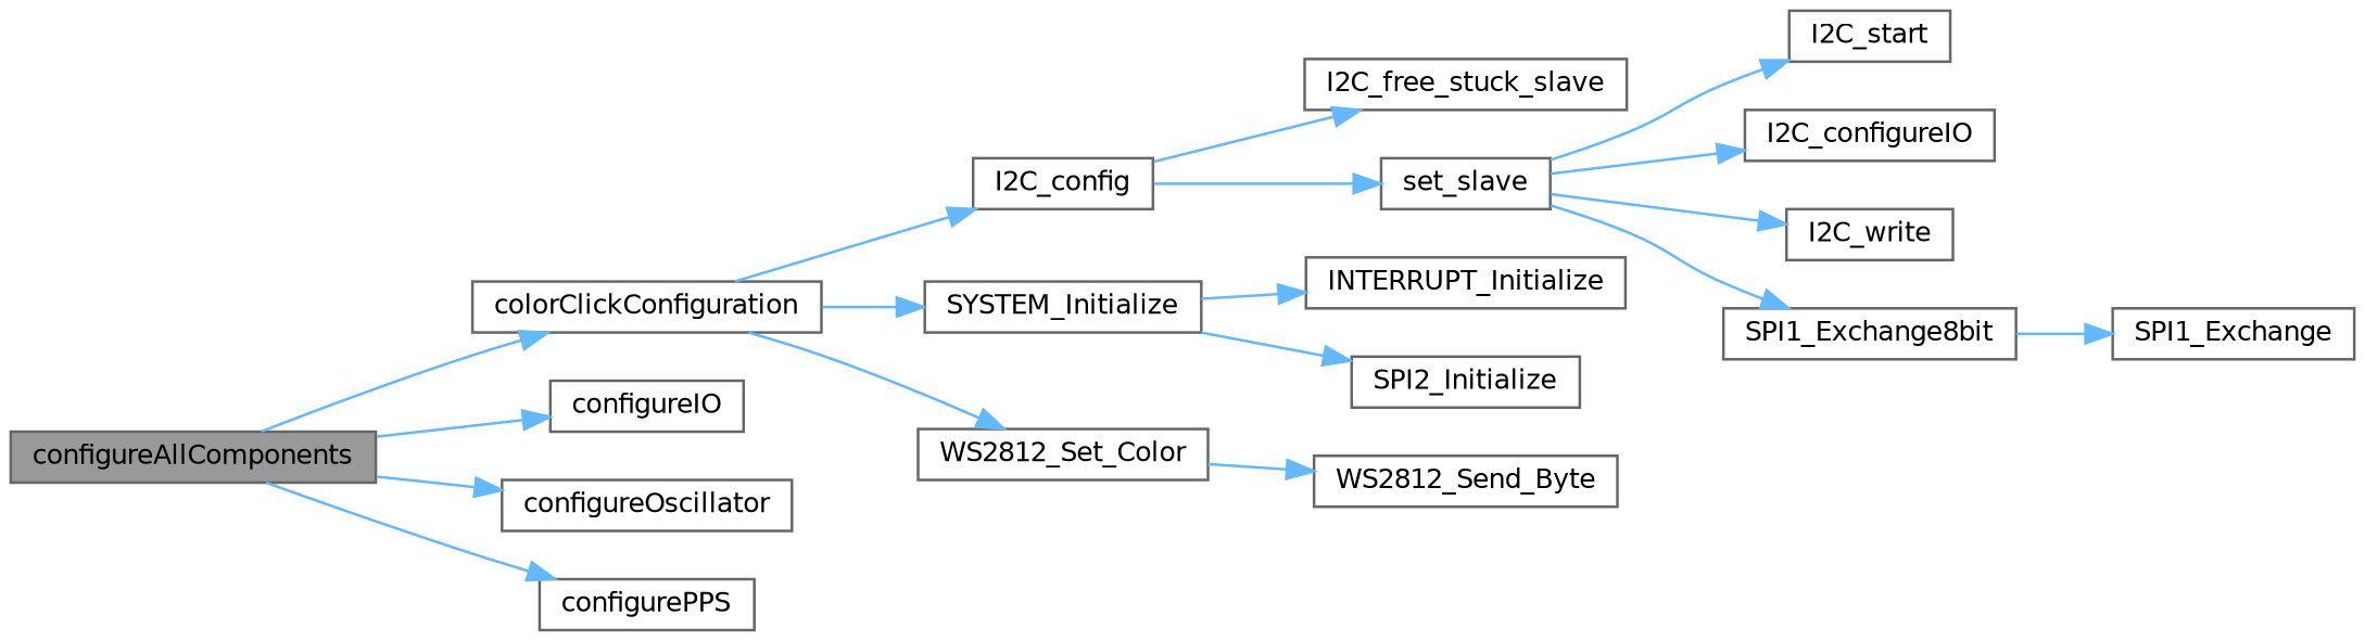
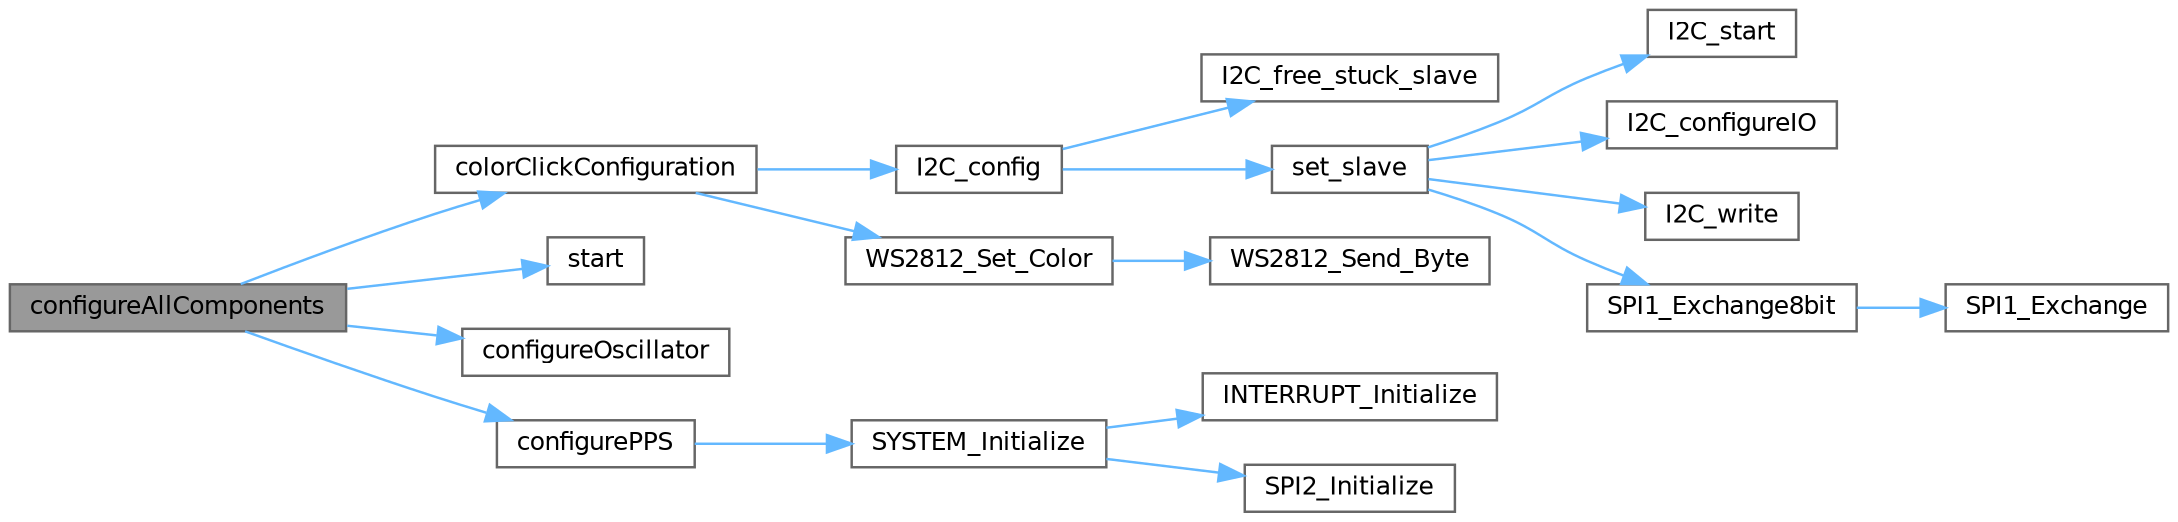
  digraph {
    rankdir=LR
    node [color=grey40 fillcolor=white fontname=Helvetica fontsize=10 shape=box style=filled]
    edge [color=steelblue1 fontname=Helvetica fontsize=10 labelfontname=Helvetica labelfontsize=10 style=solid]
    n1 [color=gray40 fillcolor=grey60 fontcolor=black height=0.2 label=configureAllComponents width=0.4]
    n2 [height=0.2 label=colorClickConfiguration width=0.4]
-   n3 [height=0.2 label=configureIO width=0.4]
+   n3 [height=0.2 label=start width=0.4]
    n4 [height=0.2 label=configureOscillator width=0.4]
    n5 [height=0.2 label=configurePPS width=0.4]
    n6 [height=0.2 label=I2C_config width=0.4]
    n7 [height=0.2 label=SYSTEM_Initialize width=0.4]
    n8 [height=0.2 label=WS2812_Set_Color width=0.4]
    n9 [height=0.2 label=I2C_free_stuck_slave width=0.4]
    n10 [height=0.2 label=set_slave width=0.4]
    n11 [height=0.2 label=INTERRUPT_Initialize width=0.4]
    n12 [height=0.2 label=SPI2_Initialize width=0.4]
    n13 [height=0.2 label=WS2812_Send_Byte width=0.4]
    n14 [height=0.2 label=I2C_start width=0.4]
    n15 [height=0.2 label=I2C_configureIO width=0.4]
    n16 [height=0.2 label=I2C_write width=0.4]
    n17 [height=0.2 label=SPI1_Exchange8bit width=0.4]
    n18 [height=0.2 label=SPI1_Exchange width=0.4]
    n1 -> n2
    n1 -> n3
    n1 -> n4
    n1 -> n5
    n2 -> n6
-   n2 -> n7
+   n5 -> n7
    n2 -> n8
    n6 -> n9
    n6 -> n10
    n7 -> n11
    n7 -> n12
    n8 -> n13
    n10 -> n14
    n10 -> n15
    n10 -> n16
    n10 -> n17
    n17 -> n18
  }
